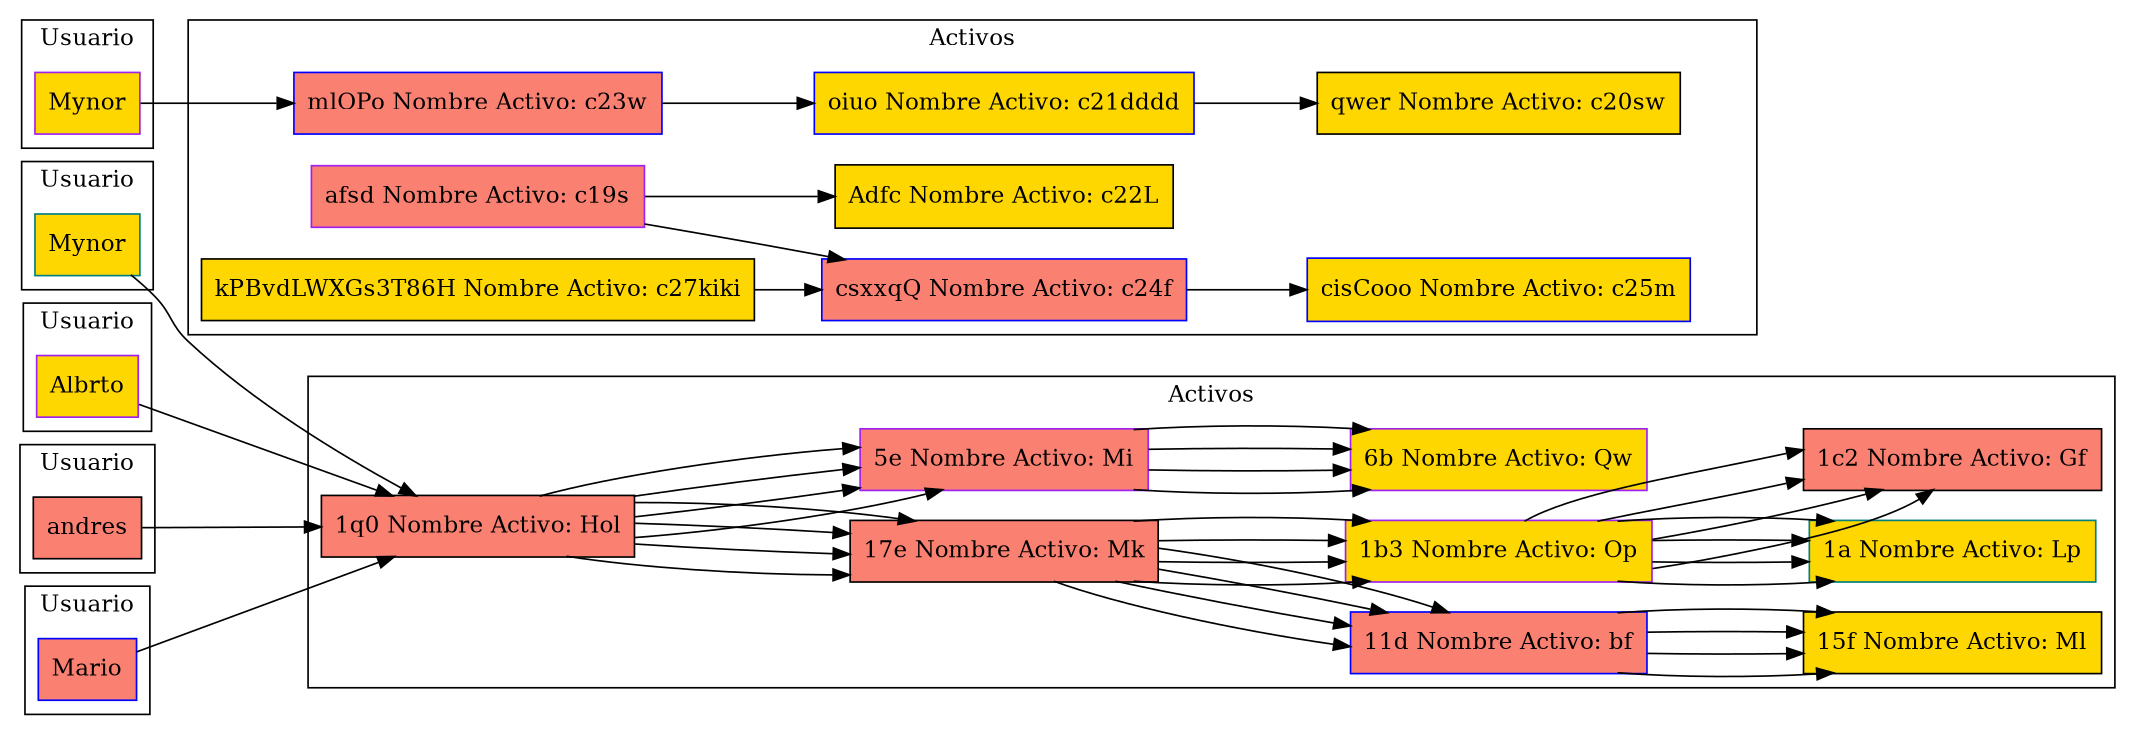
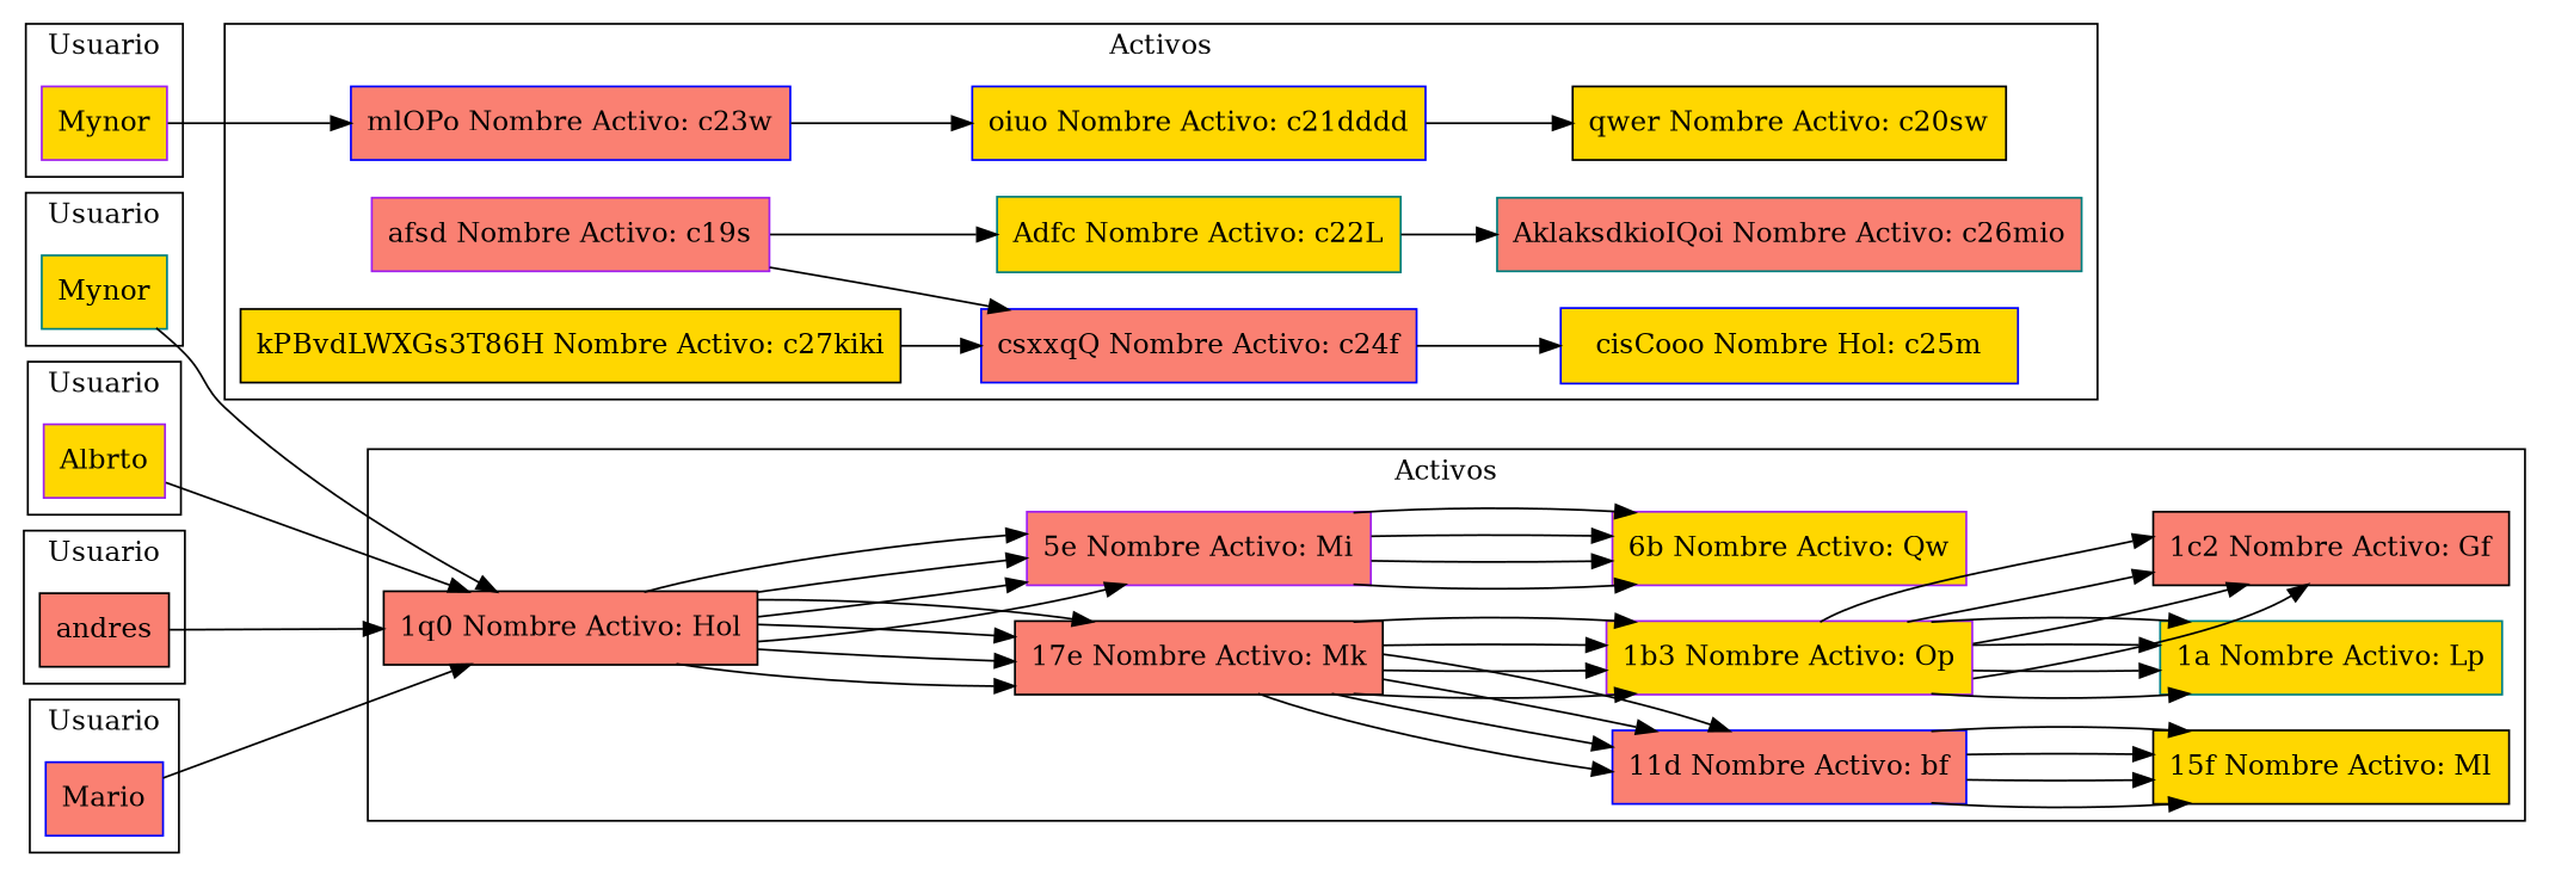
  digraph {
    compound=true
    rankdir=LR
    node [color=black fillcolor=gold shape=record style=filled]
    n1 [fillcolor=salmon label="1q0 Nombre Activo: Hol"]
    n2 [fillcolor=salmon label="17e Nombre Activo: Mk"]
    n3 [color=purple fillcolor=salmon label="5e Nombre Activo: Mi"]
    n4 [color=blue fillcolor=salmon label="11d Nombre Activo: bf"]
    n5 [color=purple label="1b3 Nombre Activo: Op"]
    n6 [color=purple label="6b Nombre Activo: Qw"]
    n7 [label="15f Nombre Activo: Ml"]
    n8 [color=teal label="1a Nombre Activo: Lp"]
    n9 [fillcolor=salmon label="1c2 Nombre Activo: Gf"]
    n10 [color=teal label=Mynor]
    n11 [color=purple label=Albrto]
    n12 [fillcolor=salmon label=andres]
    n13 [color=blue fillcolor=salmon label=Mario]
    n14 [color=purple label=Mynor]
    n15 [color=blue fillcolor=salmon label="mlOPo Nombre Activo: c23w"]
    n16 [color=purple fillcolor=salmon label="afsd Nombre Activo: c19s"]
    n17 [color=blue label="oiuo Nombre Activo: c21dddd"]
-   n18 [label="Adfc Nombre Activo: c22L"]
+   n18 [color=teal label="Adfc Nombre Activo: c22L"]
    n19 [color=blue fillcolor=salmon label="csxxqQ Nombre Activo: c24f"]
    n20 [label="qwer Nombre Activo: c20sw"]
-   n22 [color=blue label="cisCooo Nombre Activo: c25m"]
+   n21 [color=teal fillcolor=salmon label="AklaksdkioIQoi Nombre Activo: c26mio"]
+   n22 [color=blue label="cisCooo Nombre Hol: c25m"]
    n23 [label="kPBvdLWXGs3T86H Nombre Activo: c27kiki"]
    subgraph cluster_1 {
      label=Activos
      n1
      n2
      n3
      n4
      n5
      n6
      n7
      n8
      n9
    }
    subgraph cluster_2 {
      label=Usuario
      n10
    }
    subgraph cluster_3 {
      label=Usuario
      n11
    }
    subgraph cluster_4 {
      label=Activos
    }
    subgraph cluster_5 {
      label=Usuario
      n12
    }
    subgraph cluster_6 {
      label=Activos
    }
    subgraph cluster_7 {
      label=Usuario
      n13
    }
    subgraph cluster_8 {
      label=Activos
    }
    subgraph cluster_9 {
      label=Usuario
      n14
    }
    subgraph cluster_10 {
      label=Activos
      n15
      n16
      n17
      n18
      n19
      n20
+     n21
      n22
      n23
    }
    n1 -> n2
    n1 -> n2
    n1 -> n2
    n1 -> n2
    n1 -> n3
    n1 -> n3
    n1 -> n3
    n1 -> n3
    n2 -> n4
    n2 -> n4
    n2 -> n4
    n2 -> n4
    n2 -> n5
    n2 -> n5
    n2 -> n5
    n2 -> n5
    n3 -> n6
    n3 -> n6
    n3 -> n6
    n3 -> n6
    n4 -> n7
    n4 -> n7
    n4 -> n7
    n4 -> n7
    n5 -> n8
    n5 -> n8
    n5 -> n8
    n5 -> n8
    n5 -> n9
    n5 -> n9
    n5 -> n9
    n5 -> n9
    n10 -> n1
    n11 -> n1
    n12 -> n1
    n13 -> n1
    n14 -> n15
    n15 -> n17
    n16 -> n18
    n16 -> n19
    n17 -> n20
+   n18 -> n21
    n19 -> n22
    n23 -> n19
  }
